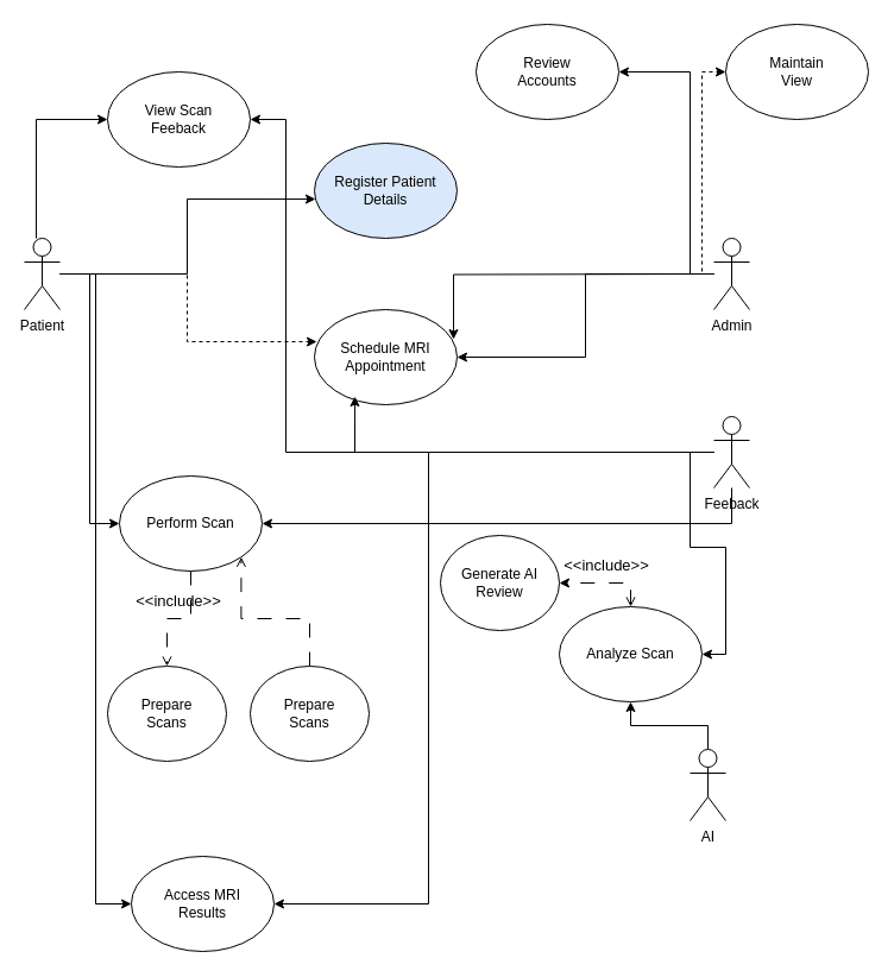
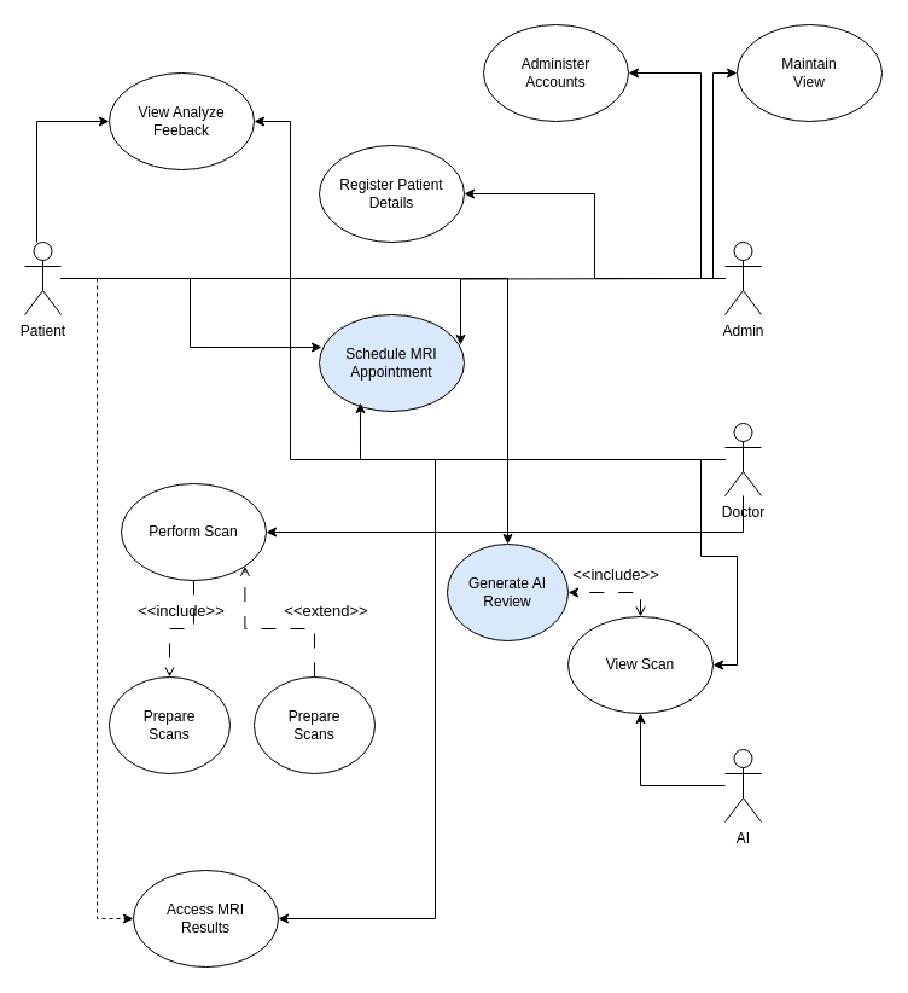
  <mxCell id="0" />
  <mxCell id="1" parent="0" />
- <mxCell id="2" value="Schedule MRI Appointment" style="ellipse;whiteSpace=wrap;html=1;" vertex="1" parent="1"><mxGeometry x="264" y="260" width="120" height="80" as="geometry" /></mxCell>
- <mxCell id="3" style="edgeStyle=orthogonalEdgeStyle;rounded=0;orthogonalLoop=1;jettySize=auto;html=1;entryX=0.008;entryY=0.588;entryDx=0;entryDy=0;entryPerimeter=0;" edge="1" parent="1" source="7" target="20"><mxGeometry relative="1" as="geometry"><mxPoint x="35" y="150" as="targetPoint" /></mxGeometry></mxCell>
- <mxCell id="4" style="edgeStyle=orthogonalEdgeStyle;rounded=0;orthogonalLoop=1;jettySize=auto;html=1;entryX=0;entryY=0.5;entryDx=0;entryDy=0;" edge="1" parent="1" source="7" target="22"><mxGeometry relative="1" as="geometry" /></mxCell>
- <mxCell id="5" style="edgeStyle=orthogonalEdgeStyle;rounded=0;orthogonalLoop=1;jettySize=auto;html=1;entryX=0;entryY=0.5;entryDx=0;entryDy=0;" edge="1" parent="1" source="7" target="27"><mxGeometry relative="1" as="geometry" /></mxCell>
+ <mxCell id="2" value="Schedule MRI Appointment" style="ellipse;whiteSpace=wrap;html=1;fillColor=#dae8fc;" vertex="1" parent="1"><mxGeometry x="264" y="260" width="120" height="80" as="geometry" /></mxCell>
+ <mxCell id="4" style="edgeStyle=orthogonalEdgeStyle;rounded=0;orthogonalLoop=1;jettySize=auto;html=1;" edge="1" parent="1" source="7" target="32"><mxGeometry relative="1" as="geometry" /></mxCell>
+ <mxCell id="5" style="edgeStyle=orthogonalEdgeStyle;rounded=0;orthogonalLoop=1;jettySize=auto;html=1;entryX=0;entryY=0.5;entryDx=0;entryDy=0;dashed=1;" edge="1" parent="1" source="7" target="27"><mxGeometry relative="1" as="geometry" /></mxCell>
  <mxCell id="6" style="edgeStyle=orthogonalEdgeStyle;rounded=0;orthogonalLoop=1;jettySize=auto;html=1;entryX=0;entryY=0.5;entryDx=0;entryDy=0;" edge="1" parent="1" source="7" target="30"><mxGeometry relative="1" as="geometry"><Array as="points"><mxPoint x="30" y="100" /></Array></mxGeometry></mxCell>
  <mxCell id="7" value="Patient&lt;div&gt;&lt;br&gt;&lt;/div&gt;" style="shape=umlActor;verticalLabelPosition=bottom;verticalAlign=top;html=1;outlineConnect=0;" vertex="1" parent="1"><mxGeometry x="20" y="200" width="30" height="60" as="geometry" /></mxCell>
- <mxCell id="8" style="edgeStyle=orthogonalEdgeStyle;rounded=0;orthogonalLoop=1;jettySize=auto;html=1;entryX=0.017;entryY=0.338;entryDx=0;entryDy=0;entryPerimeter=0;dashed=1;" edge="1" parent="1" source="7" target="2"><mxGeometry relative="1" as="geometry" /></mxCell>
+ <mxCell id="8" style="edgeStyle=orthogonalEdgeStyle;rounded=0;orthogonalLoop=1;jettySize=auto;html=1;entryX=0.017;entryY=0.338;entryDx=0;entryDy=0;entryPerimeter=0;" edge="1" parent="1" source="7" target="2"><mxGeometry relative="1" as="geometry" /></mxCell>
  <mxCell id="9" style="edgeStyle=orthogonalEdgeStyle;rounded=0;orthogonalLoop=1;jettySize=auto;html=1;entryX=1;entryY=0.5;entryDx=0;entryDy=0;" edge="1" parent="1" source="13" target="24"><mxGeometry relative="1" as="geometry" /></mxCell>
  <mxCell id="10" style="edgeStyle=orthogonalEdgeStyle;rounded=0;orthogonalLoop=1;jettySize=auto;html=1;entryX=1;entryY=0.5;entryDx=0;entryDy=0;" edge="1" parent="1" source="13" target="27"><mxGeometry relative="1" as="geometry"><Array as="points"><mxPoint x="360" y="380" /><mxPoint x="360" y="760" /></Array></mxGeometry></mxCell>
  <mxCell id="11" style="edgeStyle=orthogonalEdgeStyle;rounded=0;orthogonalLoop=1;jettySize=auto;html=1;entryX=1;entryY=0.5;entryDx=0;entryDy=0;" edge="1" parent="1" source="13" target="22"><mxGeometry relative="1" as="geometry"><Array as="points"><mxPoint x="615" y="440" /></Array></mxGeometry></mxCell>
  <mxCell id="12" style="edgeStyle=orthogonalEdgeStyle;rounded=0;orthogonalLoop=1;jettySize=auto;html=1;entryX=1;entryY=0.5;entryDx=0;entryDy=0;" edge="1" parent="1" source="13" target="30"><mxGeometry relative="1" as="geometry"><Array as="points"><mxPoint x="240" y="380" /><mxPoint x="240" y="100" /></Array></mxGeometry></mxCell>
- <mxCell id="13" value="Feeback&lt;div&gt;&lt;br&gt;&lt;/div&gt;" style="shape=umlActor;verticalLabelPosition=bottom;verticalAlign=top;html=1;outlineConnect=0;" vertex="1" parent="1"><mxGeometry x="600" y="350" width="30" height="60" as="geometry" /></mxCell>
- <mxCell id="14" style="edgeStyle=orthogonalEdgeStyle;rounded=0;orthogonalLoop=1;jettySize=auto;html=1;" edge="1" parent="1" source="17" target="2"><mxGeometry relative="1" as="geometry" /></mxCell>
+ <mxCell id="13" value="Doctor&lt;div&gt;&lt;br&gt;&lt;/div&gt;" style="shape=umlActor;verticalLabelPosition=bottom;verticalAlign=top;html=1;outlineConnect=0;" vertex="1" parent="1"><mxGeometry x="600" y="350" width="30" height="60" as="geometry" /></mxCell>
+ <mxCell id="14" style="edgeStyle=orthogonalEdgeStyle;rounded=0;orthogonalLoop=1;jettySize=auto;html=1;entryX=1;entryY=0.5;entryDx=0;entryDy=0;" edge="1" parent="1" source="17" target="20"><mxGeometry relative="1" as="geometry" /></mxCell>
  <mxCell id="15" style="edgeStyle=orthogonalEdgeStyle;rounded=0;orthogonalLoop=1;jettySize=auto;html=1;entryX=1;entryY=0.5;entryDx=0;entryDy=0;" edge="1" parent="1" source="17" target="28"><mxGeometry relative="1" as="geometry"><Array as="points"><mxPoint x="580" y="230" /><mxPoint x="580" y="60" /></Array></mxGeometry></mxCell>
- <mxCell id="16" style="edgeStyle=orthogonalEdgeStyle;rounded=0;orthogonalLoop=1;jettySize=auto;html=1;entryX=0;entryY=0.5;entryDx=0;entryDy=0;dashed=1;" edge="1" parent="1" source="17" target="29"><mxGeometry relative="1" as="geometry"><Array as="points"><mxPoint x="590" y="230" /><mxPoint x="590" y="60" /></Array></mxGeometry></mxCell>
+ <mxCell id="16" style="edgeStyle=orthogonalEdgeStyle;rounded=0;orthogonalLoop=1;jettySize=auto;html=1;entryX=0;entryY=0.5;entryDx=0;entryDy=0;" edge="1" parent="1" source="17" target="29"><mxGeometry relative="1" as="geometry"><Array as="points"><mxPoint x="590" y="230" /><mxPoint x="590" y="60" /></Array></mxGeometry></mxCell>
  <mxCell id="17" value="Admin&lt;div&gt;&lt;br&gt;&lt;/div&gt;" style="shape=umlActor;verticalLabelPosition=bottom;verticalAlign=top;html=1;outlineConnect=0;" vertex="1" parent="1"><mxGeometry x="600" y="200" width="30" height="60" as="geometry" /></mxCell>
  <mxCell id="18" style="edgeStyle=orthogonalEdgeStyle;rounded=0;orthogonalLoop=1;jettySize=auto;html=1;entryX=0.975;entryY=0.313;entryDx=0;entryDy=0;entryPerimeter=0;" edge="1" parent="1" target="2"><mxGeometry relative="1" as="geometry"><mxPoint x="600" y="230" as="sourcePoint" /></mxGeometry></mxCell>
  <mxCell id="19" style="edgeStyle=orthogonalEdgeStyle;rounded=0;orthogonalLoop=1;jettySize=auto;html=1;entryX=0.283;entryY=0.913;entryDx=0;entryDy=0;entryPerimeter=0;" edge="1" parent="1" source="13" target="2"><mxGeometry relative="1" as="geometry" /></mxCell>
- <mxCell id="20" value="Register Patient&lt;div&gt;Details&lt;/div&gt;" style="ellipse;whiteSpace=wrap;html=1;fillColor=#dae8fc;" vertex="1" parent="1"><mxGeometry x="264" y="120" width="120" height="80" as="geometry" /></mxCell>
+ <mxCell id="20" value="Register Patient&lt;div&gt;Details&lt;/div&gt;" style="ellipse;whiteSpace=wrap;html=1;" vertex="1" parent="1"><mxGeometry x="264" y="120" width="120" height="80" as="geometry" /></mxCell>
  <mxCell id="21" style="edgeStyle=orthogonalEdgeStyle;rounded=0;orthogonalLoop=1;jettySize=auto;html=1;entryX=0.5;entryY=0;entryDx=0;entryDy=0;dashed=1;dashPattern=12 12;endArrow=open;endFill=0;" edge="1" parent="1" source="22" target="31"><mxGeometry relative="1" as="geometry" /></mxCell>
  <mxCell id="22" value="Perform Scan" style="ellipse;whiteSpace=wrap;html=1;" vertex="1" parent="1"><mxGeometry x="100" y="400" width="120" height="80" as="geometry" /></mxCell>
  <mxCell id="23" style="edgeStyle=orthogonalEdgeStyle;rounded=0;orthogonalLoop=1;jettySize=auto;html=1;entryX=1;entryY=0.5;entryDx=0;entryDy=0;startArrow=open;startFill=0;dashed=1;dashPattern=12 12;" edge="1" parent="1" source="24" target="32"><mxGeometry relative="1" as="geometry" /></mxCell>
- <mxCell id="24" value="Analyze Scan" style="ellipse;whiteSpace=wrap;html=1;" vertex="1" parent="1"><mxGeometry x="470" y="510" width="120" height="80" as="geometry" /></mxCell>
+ <mxCell id="24" value="View Scan" style="ellipse;whiteSpace=wrap;html=1;" vertex="1" parent="1"><mxGeometry x="470" y="510" width="120" height="80" as="geometry" /></mxCell>
  <mxCell id="25" style="edgeStyle=orthogonalEdgeStyle;rounded=0;orthogonalLoop=1;jettySize=auto;html=1;" edge="1" parent="1" source="26" target="24"><mxGeometry relative="1" as="geometry" /></mxCell>
- <mxCell id="26" value="AI" style="shape=umlActor;verticalLabelPosition=bottom;verticalAlign=top;html=1;outlineConnect=0;" vertex="1" parent="1"><mxGeometry x="580" y="630" width="30" height="60" as="geometry" /></mxCell>
+ <mxCell id="26" value="AI" style="shape=umlActor;verticalLabelPosition=bottom;verticalAlign=top;html=1;outlineConnect=0;" vertex="1" parent="1"><mxGeometry x="600" y="620" width="30" height="60" as="geometry" /></mxCell>
  <mxCell id="27" value="Access MRI&lt;div&gt;Results&lt;/div&gt;" style="ellipse;whiteSpace=wrap;html=1;" vertex="1" parent="1"><mxGeometry x="110" y="720" width="120" height="80" as="geometry" /></mxCell>
- <mxCell id="28" value="Review&lt;div&gt;Accounts&lt;/div&gt;" style="ellipse;whiteSpace=wrap;html=1;" vertex="1" parent="1"><mxGeometry x="400" y="20" width="120" height="80" as="geometry" /></mxCell>
+ <mxCell id="28" value="Administer&lt;div&gt;Accounts&lt;/div&gt;" style="ellipse;whiteSpace=wrap;html=1;" vertex="1" parent="1"><mxGeometry x="400" y="20" width="120" height="80" as="geometry" /></mxCell>
  <mxCell id="29" value="Maintain&lt;div&gt;View&lt;/div&gt;" style="ellipse;whiteSpace=wrap;html=1;" vertex="1" parent="1"><mxGeometry x="610" y="20" width="120" height="80" as="geometry" /></mxCell>
- <mxCell id="30" value="View Scan&lt;div&gt;Feeback&lt;/div&gt;" style="ellipse;whiteSpace=wrap;html=1;" vertex="1" parent="1"><mxGeometry x="90" y="60" width="120" height="80" as="geometry" /></mxCell>
+ <mxCell id="30" value="View Analyze&lt;div&gt;Feeback&lt;/div&gt;" style="ellipse;whiteSpace=wrap;html=1;" vertex="1" parent="1"><mxGeometry x="90" y="60" width="120" height="80" as="geometry" /></mxCell>
  <mxCell id="31" value="Prepare&lt;div&gt;Scans&lt;/div&gt;" style="ellipse;whiteSpace=wrap;html=1;" vertex="1" parent="1"><mxGeometry x="90" y="560" width="100" height="80" as="geometry" /></mxCell>
- <mxCell id="32" value="Generate AI&lt;div&gt;Review&lt;/div&gt;" style="ellipse;whiteSpace=wrap;html=1;" vertex="1" parent="1"><mxGeometry x="370" y="450" width="100" height="80" as="geometry" /></mxCell>
+ <mxCell id="32" value="Generate AI&lt;div&gt;Review&lt;/div&gt;" style="ellipse;whiteSpace=wrap;html=1;fillColor=#dae8fc;" vertex="1" parent="1"><mxGeometry x="370" y="450" width="100" height="80" as="geometry" /></mxCell>
  <mxCell id="33" value="&amp;lt;&amp;lt;include&amp;gt;&amp;gt;" style="text;html=1;align=center;verticalAlign=middle;whiteSpace=wrap;rounded=0;fontSize=13;" vertex="1" parent="1"><mxGeometry x="120" y="490" width="60" height="30" as="geometry" /></mxCell>
  <mxCell id="34" value="&amp;lt;&amp;lt;include&amp;gt;&amp;gt;" style="text;html=1;align=center;verticalAlign=middle;whiteSpace=wrap;rounded=0;fontSize=13;" vertex="1" parent="1"><mxGeometry x="480" y="460" width="60" height="30" as="geometry" /></mxCell>
  <mxCell id="35" style="edgeStyle=orthogonalEdgeStyle;rounded=0;orthogonalLoop=1;jettySize=auto;html=1;entryX=1;entryY=1;entryDx=0;entryDy=0;endArrow=open;endFill=0;dashed=1;dashPattern=12 12;" edge="1" parent="1" source="36" target="22"><mxGeometry relative="1" as="geometry" /></mxCell>
  <mxCell id="36" value="Prepare&lt;div&gt;Scans&lt;/div&gt;" style="ellipse;whiteSpace=wrap;html=1;" vertex="1" parent="1"><mxGeometry x="210" y="560" width="100" height="80" as="geometry" /></mxCell>
+ <mxCell id="37" value="&amp;lt;&amp;lt;extend&amp;gt;&amp;gt;" style="text;html=1;align=center;verticalAlign=middle;whiteSpace=wrap;rounded=0;fontSize=13;" vertex="1" parent="1"><mxGeometry x="240" y="490" width="60" height="30" as="geometry" /></mxCell>
